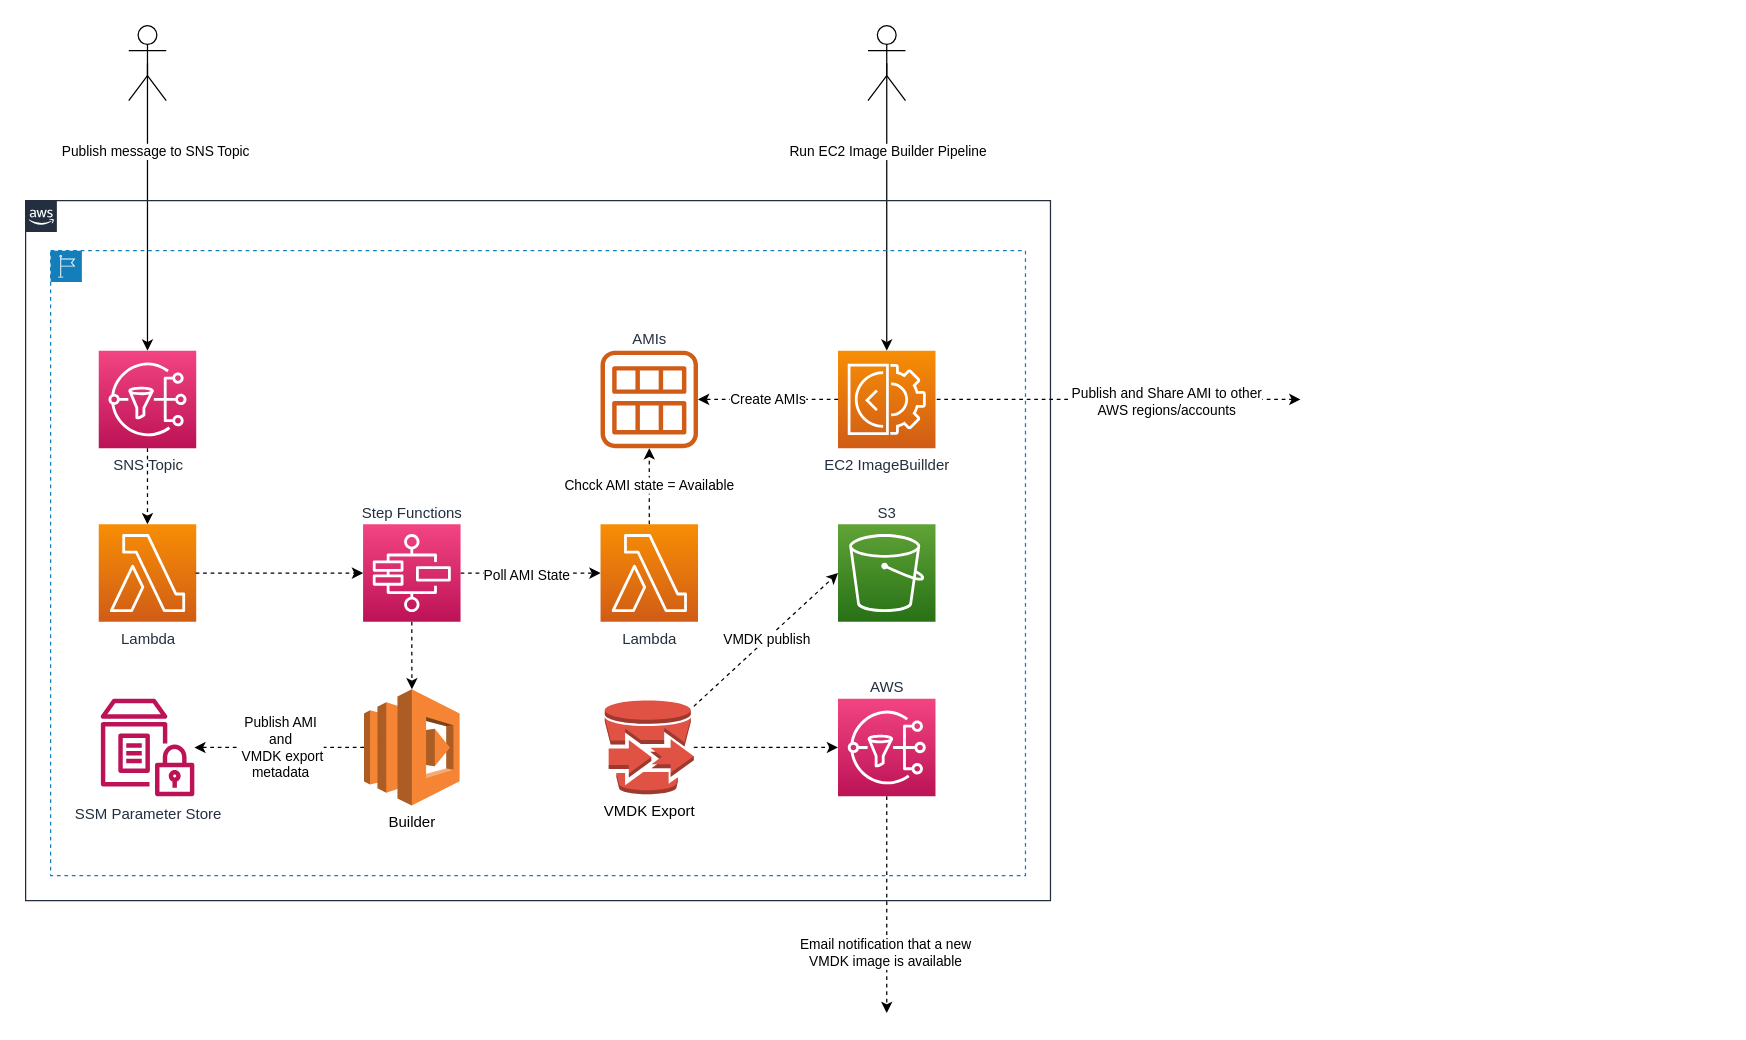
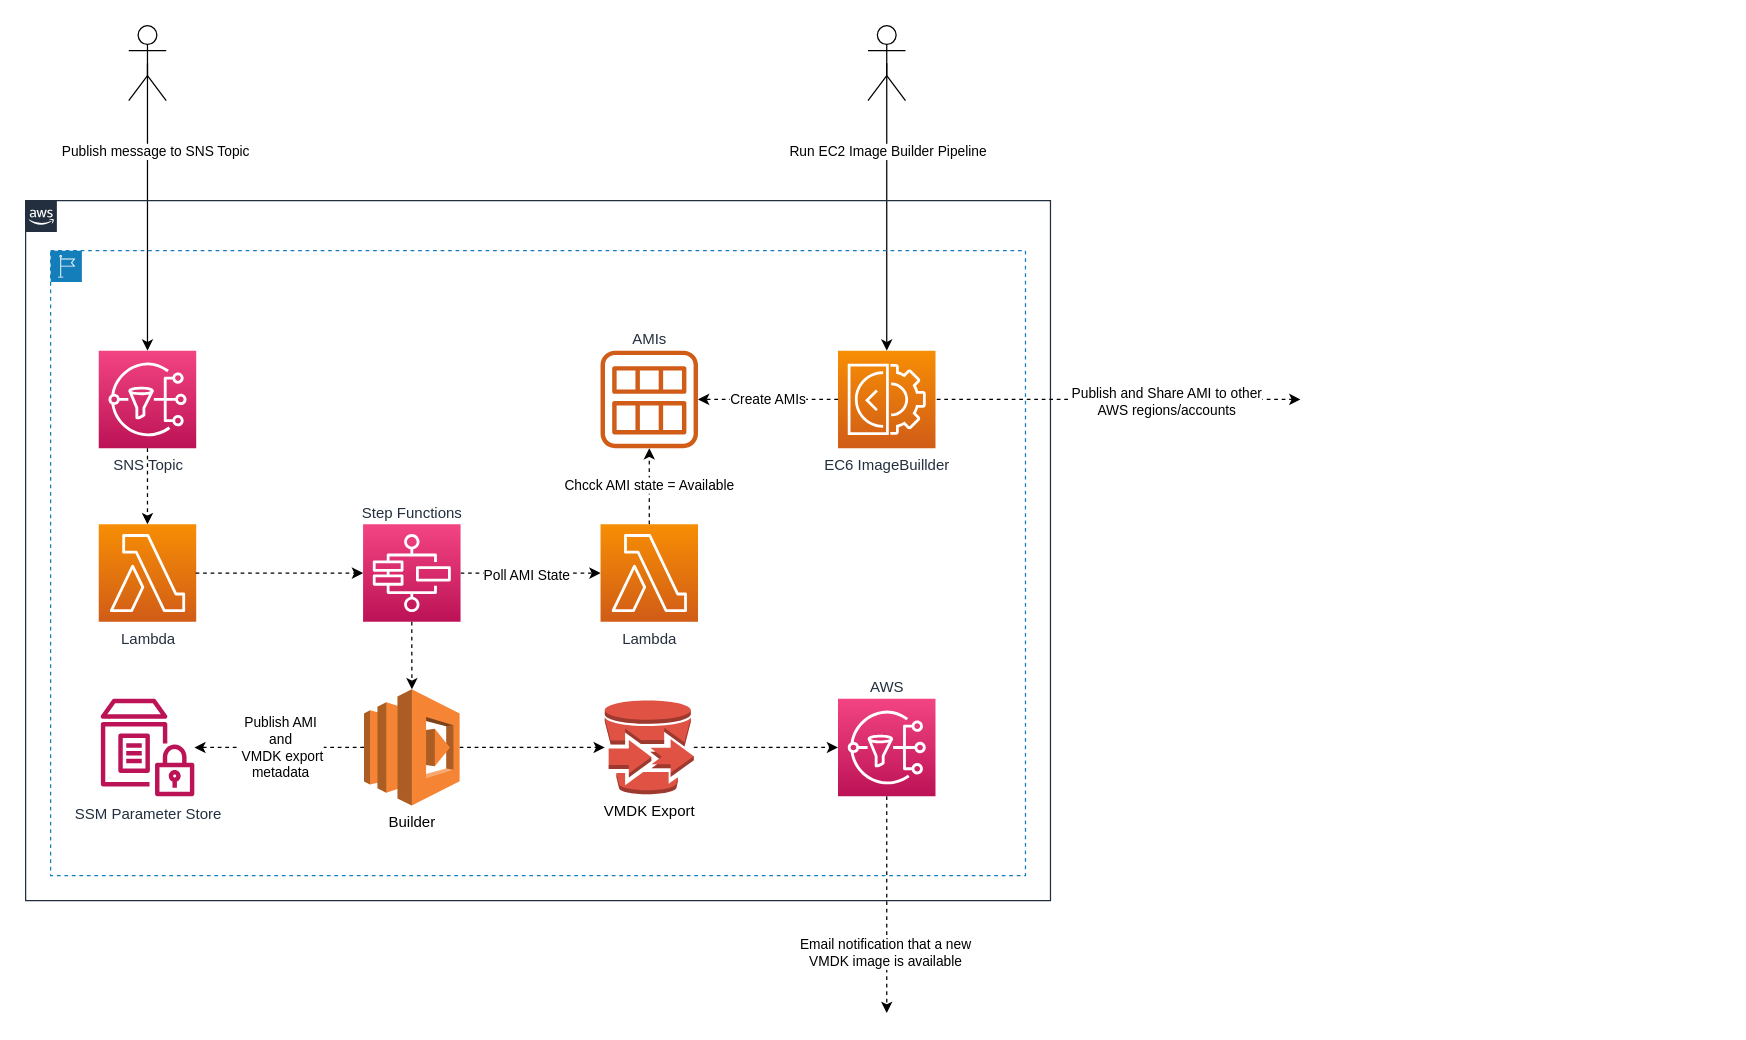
  <mxCell id="0" />
  <mxCell id="1" parent="0" />
  <mxCell id="2" style="rounded=0;orthogonalLoop=1;jettySize=auto;html=1;exitX=0.5;exitY=0.5;exitDx=0;exitDy=0;exitPerimeter=0;edgeStyle=orthogonalEdgeStyle;" edge="1" parent="1" source="6" target="11"><mxGeometry relative="1" as="geometry" /></mxCell>
  <mxCell id="3" value="Run EC2 Image Builder Pipeline" style="edgeLabel;html=1;align=center;verticalAlign=middle;resizable=0;points=[];" vertex="1" connectable="0" parent="2"><mxGeometry x="-0.297" y="-3" relative="1" as="geometry"><mxPoint x="3" y="-11" as="offset" /></mxGeometry></mxCell>
  <mxCell id="4" style="edgeStyle=orthogonalEdgeStyle;rounded=0;orthogonalLoop=1;jettySize=auto;html=1;exitX=0.5;exitY=0.5;exitDx=0;exitDy=0;exitPerimeter=0;" edge="1" parent="1" source="7" target="13"><mxGeometry relative="1" as="geometry"><mxPoint x="280" y="60" as="sourcePoint" /></mxGeometry></mxCell>
  <mxCell id="5" value="Publish message to SNS Topic" style="edgeLabel;html=1;align=center;verticalAlign=middle;resizable=0;points=[];" vertex="1" connectable="0" parent="4"><mxGeometry x="-0.356" relative="1" as="geometry"><mxPoint x="6" y="-4" as="offset" /></mxGeometry></mxCell>
  <mxCell id="6" value="" style="shape=umlActor;verticalLabelPosition=bottom;verticalAlign=top;html=1;outlineConnect=0;" vertex="1" parent="1"><mxGeometry x="694" y="20" width="30" height="60" as="geometry" /></mxCell>
  <mxCell id="7" value="" style="shape=umlActor;verticalLabelPosition=bottom;verticalAlign=top;html=1;outlineConnect=0;" vertex="1" parent="1"><mxGeometry x="102.5" y="20" width="30" height="60" as="geometry" /></mxCell>
  <mxCell id="8" value="Accounts" parent="0" />
  <mxCell id="9" value="" style="points=[[0,0],[0.25,0],[0.5,0],[0.75,0],[1,0],[1,0.25],[1,0.5],[1,0.75],[1,1],[0.75,1],[0.5,1],[0.25,1],[0,1],[0,0.75],[0,0.5],[0,0.25]];outlineConnect=0;gradientColor=none;html=1;whiteSpace=wrap;fontSize=12;fontStyle=0;shape=mxgraph.aws4.group;grIcon=mxgraph.aws4.group_aws_cloud_alt;strokeColor=#232F3E;fillColor=none;verticalAlign=top;align=left;spacingLeft=30;fontColor=#232F3E;dashed=0;" parent="8" vertex="1"><mxGeometry x="20" y="160" width="820" height="560" as="geometry" /></mxCell>
  <mxCell id="10" value="" style="points=[[0,0],[0.25,0],[0.5,0],[0.75,0],[1,0],[1,0.25],[1,0.5],[1,0.75],[1,1],[0.75,1],[0.5,1],[0.25,1],[0,1],[0,0.75],[0,0.5],[0,0.25]];outlineConnect=0;gradientColor=none;html=1;whiteSpace=wrap;fontSize=12;fontStyle=0;shape=mxgraph.aws4.group;grIcon=mxgraph.aws4.group_region;strokeColor=#147EBA;fillColor=none;verticalAlign=top;align=left;spacingLeft=30;fontColor=#147EBA;dashed=1;" parent="8" vertex="1"><mxGeometry x="40" y="200" width="780" height="500" as="geometry" /></mxCell>
- <mxCell id="11" value="EC2 ImageBuillder" style="points=[[0,0,0],[0.25,0,0],[0.5,0,0],[0.75,0,0],[1,0,0],[0,1,0],[0.25,1,0],[0.5,1,0],[0.75,1,0],[1,1,0],[0,0.25,0],[0,0.5,0],[0,0.75,0],[1,0.25,0],[1,0.5,0],[1,0.75,0]];outlineConnect=0;fontColor=#232F3E;gradientColor=#F78E04;gradientDirection=north;fillColor=#D05C17;strokeColor=#ffffff;dashed=0;verticalLabelPosition=bottom;verticalAlign=top;align=center;html=1;fontSize=12;fontStyle=0;aspect=fixed;shape=mxgraph.aws4.resourceIcon;resIcon=mxgraph.aws4.ec2_image_builder;labelPosition=center;" parent="8" vertex="1"><mxGeometry x="670" y="280" width="78" height="78" as="geometry" /></mxCell>
+ <mxCell id="11" value="EC6 ImageBuillder" style="points=[[0,0,0],[0.25,0,0],[0.5,0,0],[0.75,0,0],[1,0,0],[0,1,0],[0.25,1,0],[0.5,1,0],[0.75,1,0],[1,1,0],[0,0.25,0],[0,0.5,0],[0,0.75,0],[1,0.25,0],[1,0.5,0],[1,0.75,0]];outlineConnect=0;fontColor=#232F3E;gradientColor=#F78E04;gradientDirection=north;fillColor=#D05C17;strokeColor=#ffffff;dashed=0;verticalLabelPosition=bottom;verticalAlign=top;align=center;html=1;fontSize=12;fontStyle=0;aspect=fixed;shape=mxgraph.aws4.resourceIcon;resIcon=mxgraph.aws4.ec2_image_builder;labelPosition=center;" parent="8" vertex="1"><mxGeometry x="670" y="280" width="78" height="78" as="geometry" /></mxCell>
  <mxCell id="12" value="Lambda" style="points=[[0,0,0],[0.25,0,0],[0.5,0,0],[0.75,0,0],[1,0,0],[0,1,0],[0.25,1,0],[0.5,1,0],[0.75,1,0],[1,1,0],[0,0.25,0],[0,0.5,0],[0,0.75,0],[1,0.25,0],[1,0.5,0],[1,0.75,0]];outlineConnect=0;fontColor=#232F3E;gradientColor=#F78E04;gradientDirection=north;fillColor=#D05C17;strokeColor=#ffffff;dashed=0;verticalLabelPosition=bottom;verticalAlign=top;align=center;html=1;fontSize=12;fontStyle=0;aspect=fixed;shape=mxgraph.aws4.resourceIcon;resIcon=mxgraph.aws4.lambda;" parent="8" vertex="1"><mxGeometry x="78.5" y="419" width="78" height="78" as="geometry" /></mxCell>
  <mxCell id="13" value="SNS Topic" style="points=[[0,0,0],[0.25,0,0],[0.5,0,0],[0.75,0,0],[1,0,0],[0,1,0],[0.25,1,0],[0.5,1,0],[0.75,1,0],[1,1,0],[0,0.25,0],[0,0.5,0],[0,0.75,0],[1,0.25,0],[1,0.5,0],[1,0.75,0]];outlineConnect=0;fontColor=#232F3E;gradientColor=#F34482;gradientDirection=north;fillColor=#BC1356;strokeColor=#ffffff;dashed=0;verticalLabelPosition=bottom;verticalAlign=top;align=center;html=1;fontSize=12;fontStyle=0;aspect=fixed;shape=mxgraph.aws4.resourceIcon;resIcon=mxgraph.aws4.sns;labelPosition=center;" parent="8" vertex="1"><mxGeometry x="78.5" y="280" width="78" height="78" as="geometry" /></mxCell>
  <mxCell id="14" style="edgeStyle=orthogonalEdgeStyle;rounded=0;orthogonalLoop=1;jettySize=auto;html=1;dashed=1;" parent="8" source="13" target="12" edge="1"><mxGeometry relative="1" as="geometry"><mxPoint x="166" y="468" as="sourcePoint" /><mxPoint x="118" y="390" as="targetPoint" /><Array as="points" /></mxGeometry></mxCell>
  <mxCell id="15" value="Shared Account" parent="0" />
  <mxCell id="16" style="edgeStyle=orthogonalEdgeStyle;rounded=0;orthogonalLoop=1;jettySize=auto;html=1;dashed=1;" parent="15" edge="1"><mxGeometry relative="1" as="geometry"><mxPoint x="749" y="319" as="sourcePoint" /><mxPoint x="1040" y="319" as="targetPoint" /></mxGeometry></mxCell>
  <mxCell id="17" value="Publish and Share AMI to other &lt;br&gt;AWS regions/accounts" style="edgeLabel;html=1;align=center;verticalAlign=middle;resizable=0;points=[];" vertex="1" connectable="0" parent="16"><mxGeometry x="0.255" y="-1" relative="1" as="geometry"><mxPoint as="offset" /></mxGeometry></mxCell>
  <mxCell id="18" style="edgeStyle=orthogonalEdgeStyle;rounded=0;orthogonalLoop=1;jettySize=auto;html=1;exitX=0.5;exitY=1;exitDx=0;exitDy=0;dashed=1;" parent="15" edge="1"><mxGeometry relative="1" as="geometry"><mxPoint x="1375" y="90" as="sourcePoint" /><mxPoint x="1375" y="90" as="targetPoint" /></mxGeometry></mxCell>
  <mxCell id="19" value="AMIs" style="outlineConnect=0;fontColor=#232F3E;gradientColor=none;fillColor=#D05C17;strokeColor=none;dashed=0;verticalLabelPosition=top;verticalAlign=bottom;align=center;html=1;fontSize=12;fontStyle=0;aspect=fixed;pointerEvents=1;shape=mxgraph.aws4.ami;labelPosition=center;" parent="15" vertex="1"><mxGeometry x="480" y="280" width="78" height="78" as="geometry" /></mxCell>
  <mxCell id="20" style="edgeStyle=orthogonalEdgeStyle;rounded=0;orthogonalLoop=1;jettySize=auto;html=1;dashed=1;" parent="15" source="23" target="26" edge="1"><mxGeometry relative="1" as="geometry" /></mxCell>
  <mxCell id="21" value="Poll AMI State" style="edgeLabel;html=1;align=center;verticalAlign=middle;resizable=0;points=[];" parent="20" vertex="1" connectable="0"><mxGeometry x="0.161" y="-1" relative="1" as="geometry"><mxPoint x="-13" as="offset" /></mxGeometry></mxCell>
  <mxCell id="22" style="edgeStyle=orthogonalEdgeStyle;rounded=0;orthogonalLoop=1;jettySize=auto;html=1;dashed=1;" parent="15" source="23" target="38" edge="1"><mxGeometry relative="1" as="geometry" /></mxCell>
  <mxCell id="23" value="Step Functions" style="points=[[0,0,0],[0.25,0,0],[0.5,0,0],[0.75,0,0],[1,0,0],[0,1,0],[0.25,1,0],[0.5,1,0],[0.75,1,0],[1,1,0],[0,0.25,0],[0,0.5,0],[0,0.75,0],[1,0.25,0],[1,0.5,0],[1,0.75,0]];outlineConnect=0;fontColor=#232F3E;gradientColor=#F34482;gradientDirection=north;fillColor=#BC1356;strokeColor=#ffffff;dashed=0;verticalLabelPosition=top;verticalAlign=bottom;align=center;html=1;fontSize=12;fontStyle=0;aspect=fixed;shape=mxgraph.aws4.resourceIcon;resIcon=mxgraph.aws4.step_functions;labelPosition=center;" parent="15" vertex="1"><mxGeometry x="290" y="419" width="78" height="78" as="geometry" /></mxCell>
  <mxCell id="24" style="edgeStyle=orthogonalEdgeStyle;rounded=0;orthogonalLoop=1;jettySize=auto;html=1;entryX=0;entryY=0.5;entryDx=0;entryDy=0;entryPerimeter=0;dashed=1;" parent="15" target="23" edge="1"><mxGeometry relative="1" as="geometry"><mxPoint x="156" y="458" as="sourcePoint" /><Array as="points"><mxPoint x="260" y="458" /><mxPoint x="260" y="458" /></Array></mxGeometry></mxCell>
  <mxCell id="25" value="Chcck AMI state = Available" style="edgeStyle=orthogonalEdgeStyle;rounded=0;orthogonalLoop=1;jettySize=auto;html=1;dashed=1;" parent="15" source="26" target="19" edge="1"><mxGeometry relative="1" as="geometry" /></mxCell>
  <mxCell id="26" value="Lambda" style="points=[[0,0,0],[0.25,0,0],[0.5,0,0],[0.75,0,0],[1,0,0],[0,1,0],[0.25,1,0],[0.5,1,0],[0.75,1,0],[1,1,0],[0,0.25,0],[0,0.5,0],[0,0.75,0],[1,0.25,0],[1,0.5,0],[1,0.75,0]];outlineConnect=0;fontColor=#232F3E;gradientColor=#F78E04;gradientDirection=north;fillColor=#D05C17;strokeColor=#ffffff;dashed=0;verticalLabelPosition=bottom;verticalAlign=top;align=center;html=1;fontSize=12;fontStyle=0;aspect=fixed;shape=mxgraph.aws4.resourceIcon;resIcon=mxgraph.aws4.lambda;" parent="15" vertex="1"><mxGeometry x="480" y="419" width="78" height="78" as="geometry" /></mxCell>
  <mxCell id="27" value="SSM Parameter Store" style="outlineConnect=0;fontColor=#232F3E;gradientColor=none;fillColor=#BC1356;strokeColor=none;dashed=0;verticalLabelPosition=bottom;verticalAlign=top;align=center;html=1;fontSize=12;fontStyle=0;aspect=fixed;pointerEvents=1;shape=mxgraph.aws4.parameter_store;" parent="15" vertex="1"><mxGeometry x="80" y="558.5" width="75" height="78" as="geometry" /></mxCell>
  <mxCell id="28" value="Create AMIs" style="edgeStyle=orthogonalEdgeStyle;rounded=0;orthogonalLoop=1;jettySize=auto;html=1;dashed=1;" parent="15" source="11" target="19" edge="1"><mxGeometry relative="1" as="geometry" /></mxCell>
  <mxCell id="29" style="edgeStyle=orthogonalEdgeStyle;rounded=0;orthogonalLoop=1;jettySize=auto;html=1;dashed=1;" parent="15" source="39" edge="1"><mxGeometry relative="1" as="geometry"><mxPoint x="700" y="730" as="sourcePoint" /><mxPoint x="709" y="810" as="targetPoint" /></mxGeometry></mxCell>
  <mxCell id="30" value="Email notification that a new&lt;br&gt;VMDK image is available" style="edgeLabel;html=1;align=center;verticalAlign=middle;resizable=0;points=[];" parent="29" vertex="1" connectable="0"><mxGeometry x="0.375" y="-2" relative="1" as="geometry"><mxPoint y="6" as="offset" /></mxGeometry></mxCell>
- <mxCell id="31" value="S3" style="points=[[0,0,0],[0.25,0,0],[0.5,0,0],[0.75,0,0],[1,0,0],[0,1,0],[0.25,1,0],[0.5,1,0],[0.75,1,0],[1,1,0],[0,0.25,0],[0,0.5,0],[0,0.75,0],[1,0.25,0],[1,0.5,0],[1,0.75,0]];outlineConnect=0;fontColor=#232F3E;gradientColor=#60A337;gradientDirection=north;fillColor=#277116;strokeColor=#ffffff;dashed=0;verticalLabelPosition=top;verticalAlign=bottom;align=center;html=1;fontSize=12;fontStyle=0;aspect=fixed;shape=mxgraph.aws4.resourceIcon;resIcon=mxgraph.aws4.s3;labelPosition=center;" parent="15" vertex="1"><mxGeometry x="670" y="419" width="78" height="78" as="geometry" /></mxCell>
- <mxCell id="32" value="VMDK publish" style="rounded=0;orthogonalLoop=1;jettySize=auto;html=1;entryX=0;entryY=0.5;entryDx=0;entryDy=0;entryPerimeter=0;dashed=1;" parent="15" source="34" target="31" edge="1"><mxGeometry relative="1" as="geometry" /></mxCell>
  <mxCell id="33" style="edgeStyle=none;rounded=0;orthogonalLoop=1;jettySize=auto;html=1;entryX=0;entryY=0.5;entryDx=0;entryDy=0;entryPerimeter=0;dashed=1;" parent="15" source="34" target="39" edge="1"><mxGeometry relative="1" as="geometry" /></mxCell>
  <mxCell id="34" value="VMDK Export" style="outlineConnect=0;dashed=0;verticalLabelPosition=bottom;verticalAlign=top;align=center;html=1;shape=mxgraph.aws3.import_export;fillColor=#E05243;gradientColor=none;" parent="15" vertex="1"><mxGeometry x="483.375" y="560" width="71.25" height="75" as="geometry" /></mxCell>
  <mxCell id="35" style="edgeStyle=orthogonalEdgeStyle;rounded=0;orthogonalLoop=1;jettySize=auto;html=1;dashed=1;" parent="15" source="38" target="27" edge="1"><mxGeometry relative="1" as="geometry" /></mxCell>
  <mxCell id="36" value="Publish AMI &lt;br&gt;and&lt;br&gt;&amp;nbsp;VMDK export &lt;br&gt;metadata" style="edgeLabel;html=1;align=center;verticalAlign=middle;resizable=0;points=[];" parent="35" vertex="1" connectable="0"><mxGeometry x="0.252" relative="1" as="geometry"><mxPoint x="18" as="offset" /></mxGeometry></mxCell>
+ <mxCell id="37" style="edgeStyle=orthogonalEdgeStyle;rounded=0;orthogonalLoop=1;jettySize=auto;html=1;dashed=1;" parent="15" source="38" target="34" edge="1"><mxGeometry relative="1" as="geometry" /></mxCell>
  <mxCell id="38" value="Builder" style="outlineConnect=0;dashed=0;verticalLabelPosition=bottom;verticalAlign=top;align=center;html=1;shape=mxgraph.aws3.lambda;fillColor=#F58534;gradientColor=none;" parent="15" vertex="1"><mxGeometry x="290.75" y="551" width="76.5" height="93" as="geometry" /></mxCell>
  <mxCell id="39" value="AWS" style="points=[[0,0,0],[0.25,0,0],[0.5,0,0],[0.75,0,0],[1,0,0],[0,1,0],[0.25,1,0],[0.5,1,0],[0.75,1,0],[1,1,0],[0,0.25,0],[0,0.5,0],[0,0.75,0],[1,0.25,0],[1,0.5,0],[1,0.75,0]];outlineConnect=0;fontColor=#232F3E;gradientColor=#F34482;gradientDirection=north;fillColor=#BC1356;strokeColor=#ffffff;dashed=0;verticalLabelPosition=top;verticalAlign=bottom;align=center;html=1;fontSize=12;fontStyle=0;aspect=fixed;shape=mxgraph.aws4.resourceIcon;resIcon=mxgraph.aws4.sns;labelPosition=center;" parent="15" vertex="1"><mxGeometry x="670" y="558.5" width="78" height="78" as="geometry" /></mxCell>
